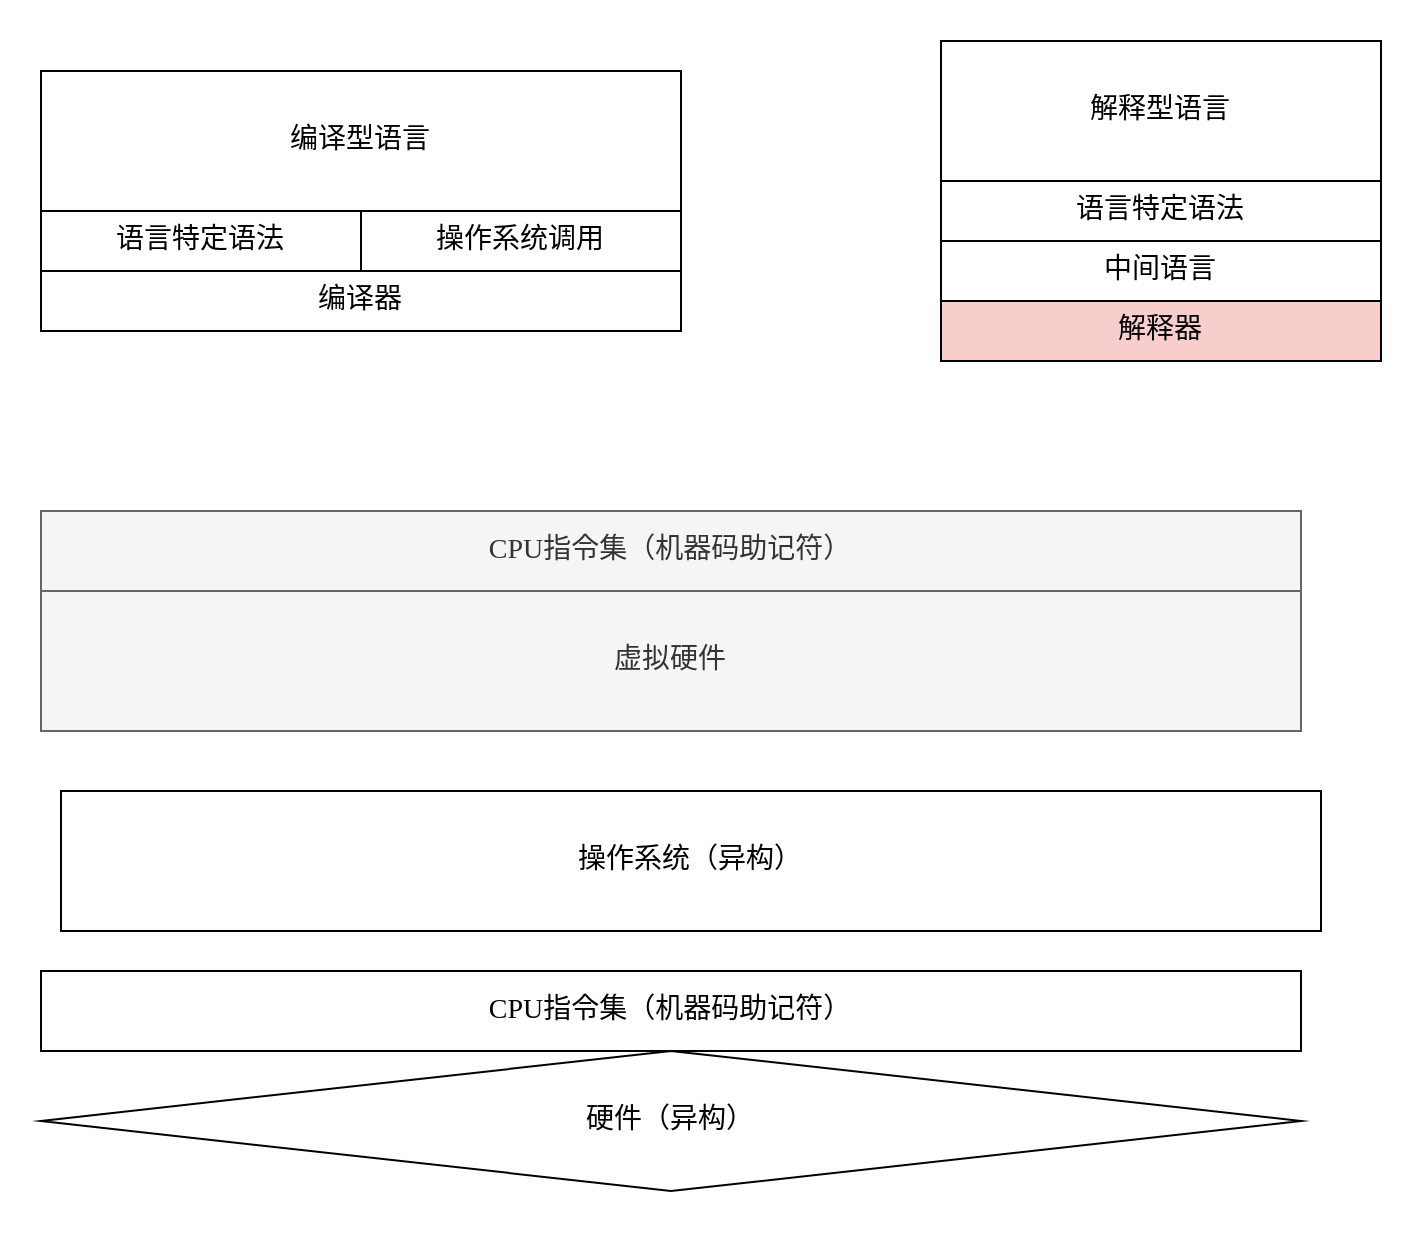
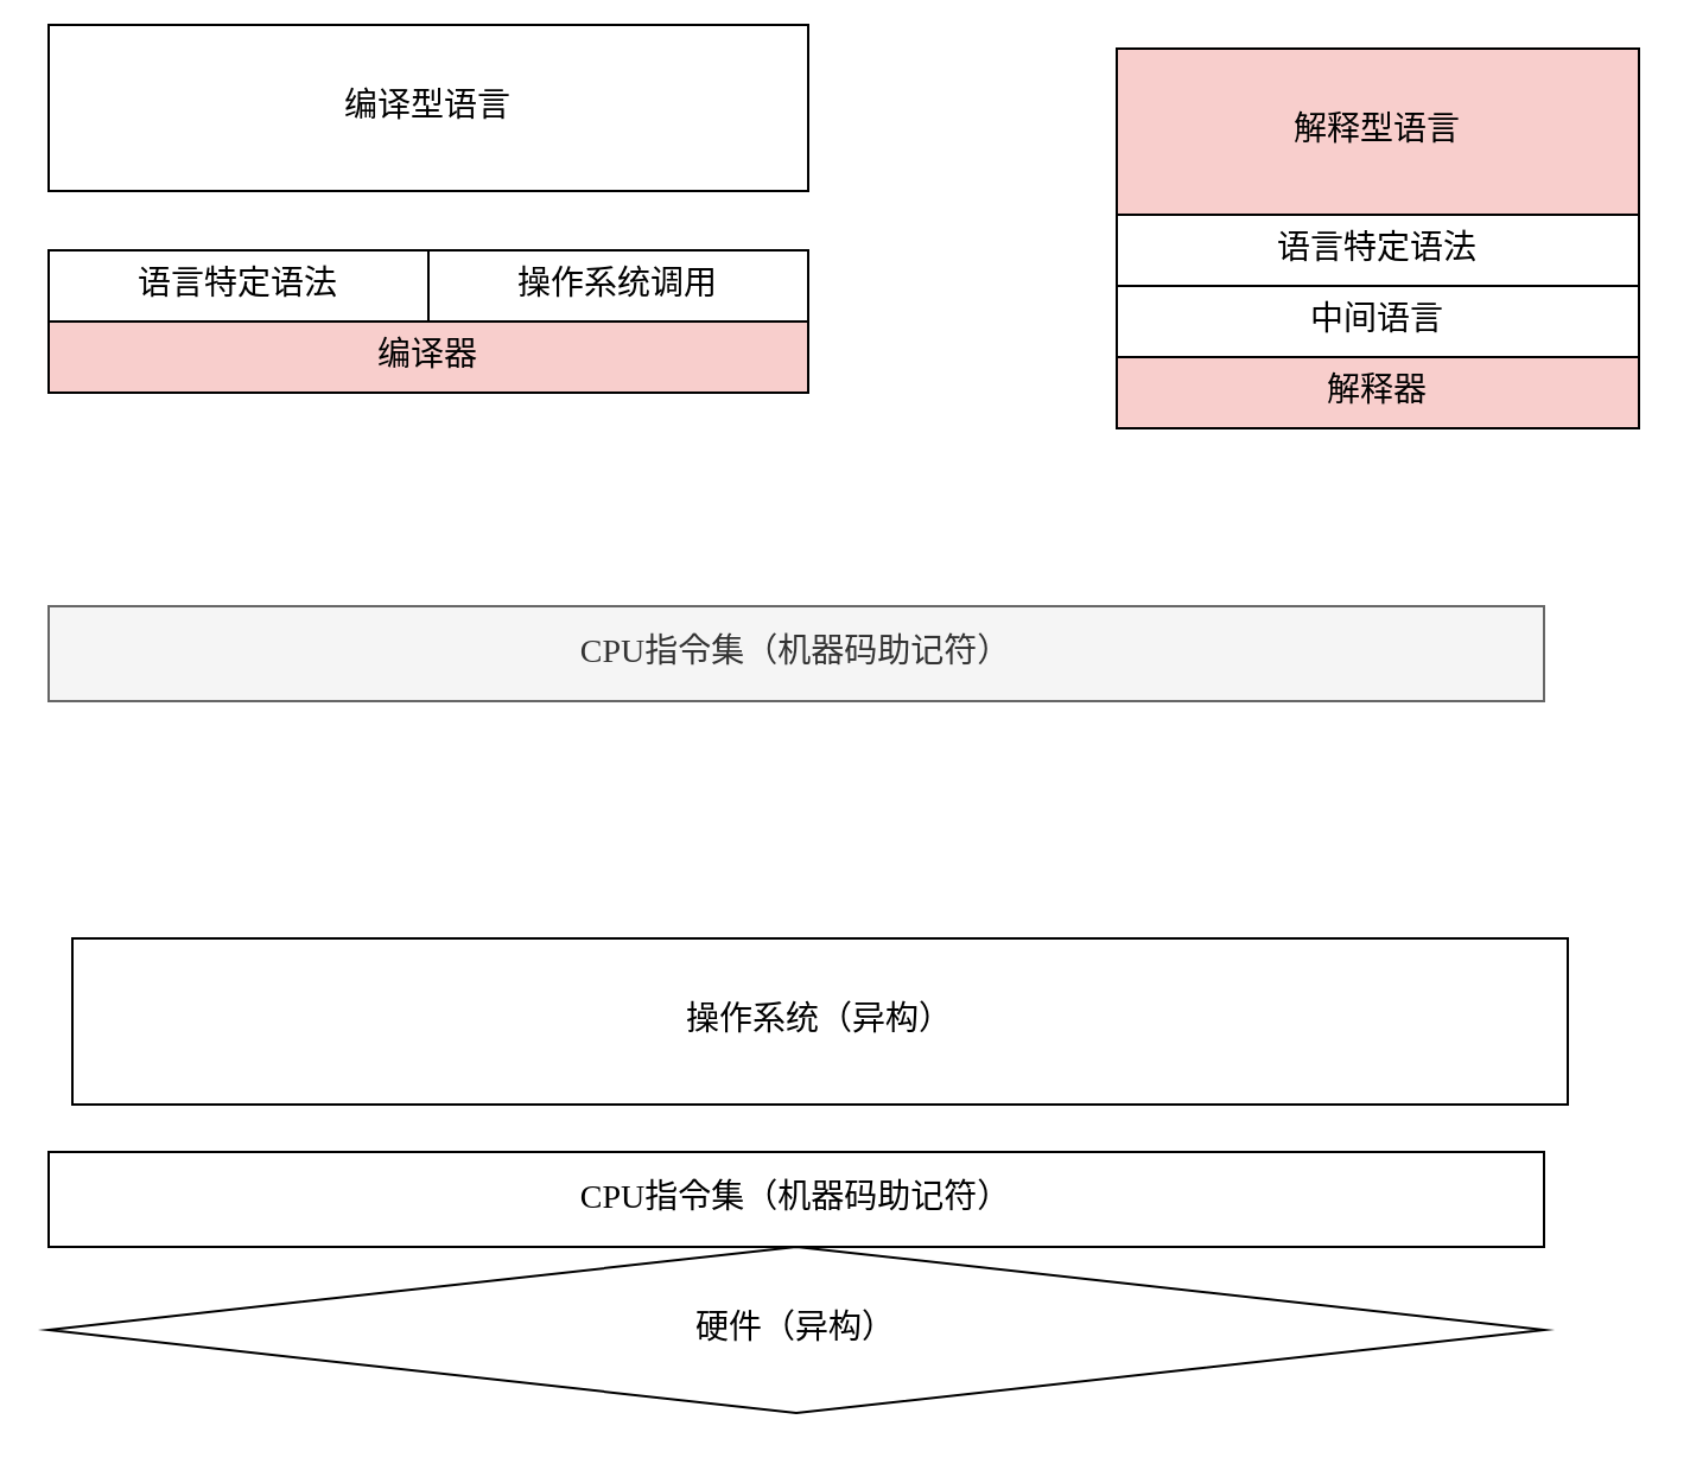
  <mxCell id="0" />
  <mxCell id="1" parent="0" />
  <mxCell id="2" value="&lt;font face=&quot;menlo&quot; style=&quot;font-size: 14px&quot;&gt;硬件（异构）&lt;/font&gt;" style="rhombus;whiteSpace=wrap;html=1;" vertex="1" parent="1"><mxGeometry x="20" y="525" width="630" height="70" as="geometry" /></mxCell>
  <mxCell id="3" value="&lt;font face=&quot;menlo&quot; style=&quot;font-size: 14px&quot;&gt;CPU指令集（机器码助记符）&lt;/font&gt;" style="rounded=0;whiteSpace=wrap;html=1;" vertex="1" parent="1"><mxGeometry x="20" y="485" width="630" height="40" as="geometry" /></mxCell>
  <mxCell id="4" value="&lt;font face=&quot;menlo&quot; style=&quot;font-size: 14px&quot;&gt;操作系统（异构）&lt;/font&gt;" style="rounded=0;whiteSpace=wrap;html=1;" vertex="1" parent="1"><mxGeometry x="30" y="395" width="630" height="70" as="geometry" /></mxCell>
- <mxCell id="5" value="&lt;font face=&quot;menlo&quot; style=&quot;font-size: 14px&quot;&gt;编译型语言&lt;/font&gt;" style="rounded=0;whiteSpace=wrap;html=1;" vertex="1" parent="1"><mxGeometry x="20" y="35" width="320" height="70" as="geometry" /></mxCell>
- <mxCell id="6" value="&lt;font face=&quot;menlo&quot;&gt;&lt;span style=&quot;font-size: 14px&quot;&gt;编译器&lt;/span&gt;&lt;/font&gt;" style="rounded=0;whiteSpace=wrap;html=1;" vertex="1" parent="1"><mxGeometry x="20" y="135" width="320" height="30" as="geometry" /></mxCell>
- <mxCell id="7" value="&lt;font face=&quot;menlo&quot; style=&quot;font-size: 14px&quot;&gt;虚拟硬件&lt;/font&gt;" style="rounded=0;whiteSpace=wrap;html=1;fillColor=#f5f5f5;strokeColor=#666666;fontColor=#333333;" vertex="1" parent="1"><mxGeometry x="20" y="295" width="630" height="70" as="geometry" /></mxCell>
+ <mxCell id="5" value="&lt;font face=&quot;menlo&quot; style=&quot;font-size: 14px&quot;&gt;编译型语言&lt;/font&gt;" style="rounded=0;whiteSpace=wrap;html=1;" vertex="1" parent="1"><mxGeometry x="20" y="10" width="320" height="70" as="geometry" /></mxCell>
+ <mxCell id="6" value="&lt;font face=&quot;menlo&quot;&gt;&lt;span style=&quot;font-size: 14px&quot;&gt;编译器&lt;/span&gt;&lt;/font&gt;" style="rounded=0;whiteSpace=wrap;html=1;fillColor=#f8cecc;" vertex="1" parent="1"><mxGeometry x="20" y="135" width="320" height="30" as="geometry" /></mxCell>
  <mxCell id="8" value="&lt;font face=&quot;menlo&quot; style=&quot;font-size: 14px&quot;&gt;CPU指令集（机器码助记符）&lt;/font&gt;" style="rounded=0;whiteSpace=wrap;html=1;fillColor=#f5f5f5;strokeColor=#666666;fontColor=#333333;" vertex="1" parent="1"><mxGeometry x="20" y="255" width="630" height="40" as="geometry" /></mxCell>
- <mxCell id="9" value="&lt;font face=&quot;menlo&quot; style=&quot;font-size: 14px&quot;&gt;解释型语言&lt;/font&gt;" style="rounded=0;whiteSpace=wrap;html=1;" vertex="1" parent="1"><mxGeometry x="470" y="20" width="220" height="70" as="geometry" /></mxCell>
+ <mxCell id="9" value="&lt;font face=&quot;menlo&quot; style=&quot;font-size: 14px&quot;&gt;解释型语言&lt;/font&gt;" style="rounded=0;whiteSpace=wrap;html=1;fillColor=#f8cecc;" vertex="1" parent="1"><mxGeometry x="470" y="20" width="220" height="70" as="geometry" /></mxCell>
  <mxCell id="10" value="&lt;font face=&quot;menlo&quot;&gt;&lt;span style=&quot;font-size: 14px&quot;&gt;解释器&lt;/span&gt;&lt;/font&gt;" style="rounded=0;whiteSpace=wrap;html=1;fillColor=#f8cecc;" vertex="1" parent="1"><mxGeometry x="470" y="150" width="220" height="30" as="geometry" /></mxCell>
  <mxCell id="11" value="&lt;font face=&quot;menlo&quot;&gt;&lt;span style=&quot;font-size: 14px&quot;&gt;语言特定语法&lt;/span&gt;&lt;/font&gt;" style="rounded=0;whiteSpace=wrap;html=1;" vertex="1" parent="1"><mxGeometry x="20" y="105" width="160" height="30" as="geometry" /></mxCell>
  <mxCell id="12" value="&lt;font face=&quot;menlo&quot;&gt;&lt;span style=&quot;font-size: 14px&quot;&gt;操作系统调用&lt;/span&gt;&lt;/font&gt;" style="rounded=0;whiteSpace=wrap;html=1;" vertex="1" parent="1"><mxGeometry x="180" y="105" width="160" height="30" as="geometry" /></mxCell>
  <mxCell id="13" value="&lt;font face=&quot;menlo&quot;&gt;&lt;span style=&quot;font-size: 14px&quot;&gt;中间语言&lt;/span&gt;&lt;/font&gt;" style="rounded=0;whiteSpace=wrap;html=1;" vertex="1" parent="1"><mxGeometry x="470" y="120" width="220" height="30" as="geometry" /></mxCell>
  <mxCell id="14" value="&lt;font face=&quot;menlo&quot;&gt;&lt;span style=&quot;font-size: 14px&quot;&gt;语言特定语法&lt;/span&gt;&lt;/font&gt;" style="rounded=0;whiteSpace=wrap;html=1;" vertex="1" parent="1"><mxGeometry x="470" y="90" width="220" height="30" as="geometry" /></mxCell>
